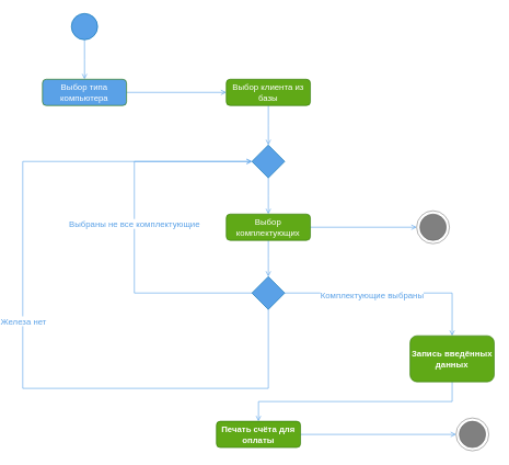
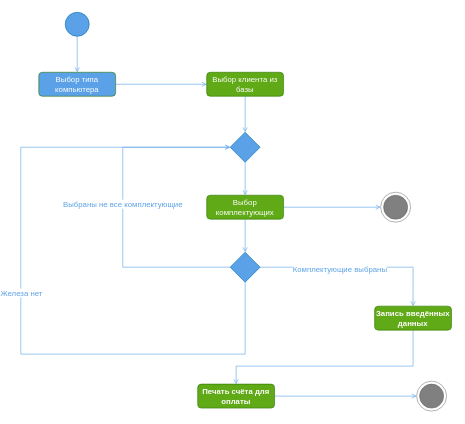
  <mxCell id="0" />
  <mxCell id="1" parent="0" />
  <mxCell id="2" style="edgeStyle=orthogonalEdgeStyle;shape=connector;rounded=0;orthogonalLoop=1;jettySize=auto;html=1;strokeColor=#5AA1E7;align=center;verticalAlign=middle;fontFamily=Helvetica;fontSize=13;fontColor=#ffffff;labelBackgroundColor=default;resizable=1;endArrow=open;endFill=0;" edge="1" parent="1" source="3" target="5"><mxGeometry relative="1" as="geometry" /></mxCell>
  <mxCell id="3" value="" style="ellipse;whiteSpace=wrap;html=1;aspect=fixed;fillColor=#5AA1E7;fontColor=#ffffff;strokeColor=#006EAF;fontSize=13;" vertex="1" parent="1"><mxGeometry x="94.06" y="20" width="40" height="40" as="geometry" /></mxCell>
  <mxCell id="4" style="edgeStyle=orthogonalEdgeStyle;shape=connector;rounded=0;orthogonalLoop=1;jettySize=auto;html=1;strokeColor=#5AA1E7;align=center;verticalAlign=middle;fontFamily=Helvetica;fontSize=13;fontColor=#ffffff;labelBackgroundColor=default;resizable=1;endArrow=open;endFill=0;" edge="1" parent="1" source="5" target="7"><mxGeometry relative="1" as="geometry" /></mxCell>
  <mxCell id="5" value="Выбор типа компьютера" style="rounded=1;whiteSpace=wrap;html=1;fillColor=#5aa1e7;fontColor=#ffffff;strokeColor=#2D7600;fontSize=13;" vertex="1" parent="1"><mxGeometry x="50" y="120" width="128.12" height="40" as="geometry" /></mxCell>
  <mxCell id="6" style="edgeStyle=orthogonalEdgeStyle;shape=connector;rounded=0;orthogonalLoop=1;jettySize=auto;html=1;strokeColor=#5AA1E7;align=center;verticalAlign=middle;fontFamily=Helvetica;fontSize=13;fontColor=#ffffff;labelBackgroundColor=default;resizable=1;endArrow=open;endFill=0;" edge="1" parent="1" source="7" target="9"><mxGeometry relative="1" as="geometry" /></mxCell>
  <mxCell id="7" value="Выбор клиента из базы" style="rounded=1;whiteSpace=wrap;html=1;fillColor=#60a917;fontColor=#ffffff;strokeColor=#2D7600;fontSize=13;" vertex="1" parent="1"><mxGeometry x="330" y="120" width="128.12" height="40" as="geometry" /></mxCell>
  <mxCell id="8" style="edgeStyle=orthogonalEdgeStyle;shape=connector;rounded=0;orthogonalLoop=1;jettySize=auto;html=1;strokeColor=#5AA1E7;align=center;verticalAlign=middle;fontFamily=Helvetica;fontSize=13;fontColor=#ffffff;labelBackgroundColor=default;resizable=1;endArrow=open;endFill=0;" edge="1" parent="1" source="9" target="12"><mxGeometry relative="1" as="geometry" /></mxCell>
  <mxCell id="9" value="" style="rhombus;whiteSpace=wrap;html=1;fontFamily=Helvetica;fontSize=13;fontColor=#ffffff;labelBackgroundColor=default;fillColor=#5AA1E7;strokeColor=#006EAF;" vertex="1" parent="1"><mxGeometry x="369.06" y="220" width="50" height="50" as="geometry" /></mxCell>
  <mxCell id="10" style="edgeStyle=orthogonalEdgeStyle;shape=connector;rounded=0;orthogonalLoop=1;jettySize=auto;html=1;entryX=0;entryY=0.5;entryDx=0;entryDy=0;strokeColor=#5AA1E7;align=center;verticalAlign=middle;fontFamily=Helvetica;fontSize=13;fontColor=#ffffff;labelBackgroundColor=default;resizable=1;endArrow=open;endFill=0;" edge="1" parent="1" source="12" target="14"><mxGeometry relative="1" as="geometry" /></mxCell>
  <mxCell id="11" style="edgeStyle=orthogonalEdgeStyle;shape=connector;rounded=0;orthogonalLoop=1;jettySize=auto;html=1;strokeColor=#5AA1E7;align=center;verticalAlign=middle;fontFamily=Helvetica;fontSize=13;fontColor=#ffffff;labelBackgroundColor=default;resizable=1;endArrow=open;endFill=0;" edge="1" parent="1" source="12" target="22"><mxGeometry relative="1" as="geometry" /></mxCell>
  <mxCell id="12" value="Выбор комплектующих" style="rounded=1;whiteSpace=wrap;html=1;fillColor=#60a917;fontColor=#ffffff;strokeColor=#2D7600;fontSize=13;" vertex="1" parent="1"><mxGeometry x="330" y="325" width="128.12" height="40" as="geometry" /></mxCell>
  <mxCell id="13" value="" style="group" vertex="1" connectable="0" parent="1"><mxGeometry x="620" y="320" width="50" height="50" as="geometry" /></mxCell>
  <mxCell id="14" value="" style="ellipse;whiteSpace=wrap;html=1;aspect=fixed;rounded=1;strokeColor=#808080;align=center;verticalAlign=middle;fontFamily=Helvetica;fontSize=13;fontColor=#ffffff;fillColor=none;" vertex="1" parent="13"><mxGeometry width="50" height="50" as="geometry" /></mxCell>
  <mxCell id="15" value="" style="ellipse;whiteSpace=wrap;html=1;aspect=fixed;rounded=1;strokeColor=#666666;align=center;verticalAlign=middle;fontFamily=Helvetica;fontSize=13;fillColor=#808080;fontColor=#333333;" vertex="1" parent="13"><mxGeometry x="5" y="5" width="40" height="40" as="geometry" /></mxCell>
  <mxCell id="16" style="edgeStyle=orthogonalEdgeStyle;shape=connector;rounded=0;orthogonalLoop=1;jettySize=auto;html=1;entryX=0;entryY=0.5;entryDx=0;entryDy=0;strokeColor=#5AA1E7;align=center;verticalAlign=middle;fontFamily=Helvetica;fontSize=13;fontColor=#ffffff;labelBackgroundColor=default;resizable=1;endArrow=open;endFill=0;" edge="1" parent="1" source="22" target="9"><mxGeometry relative="1" as="geometry"><Array as="points"><mxPoint x="394" y="590" /><mxPoint x="20" y="590" /><mxPoint x="20" y="245" /></Array></mxGeometry></mxCell>
  <mxCell id="17" value="Железа нет" style="edgeLabel;html=1;align=center;verticalAlign=middle;resizable=0;points=[];fontFamily=Helvetica;fontSize=13;fontColor=#5AA1E7;labelBackgroundColor=default;" vertex="1" connectable="0" parent="16"><mxGeometry x="0.007" relative="1" as="geometry"><mxPoint y="1" as="offset" /></mxGeometry></mxCell>
  <mxCell id="18" style="edgeStyle=orthogonalEdgeStyle;shape=connector;rounded=0;orthogonalLoop=1;jettySize=auto;html=1;entryX=0;entryY=0.5;entryDx=0;entryDy=0;strokeColor=#5AA1E7;align=center;verticalAlign=middle;fontFamily=Helvetica;fontSize=13;fontColor=#ffffff;labelBackgroundColor=default;resizable=1;endArrow=open;endFill=0;" edge="1" parent="1" source="22" target="9"><mxGeometry relative="1" as="geometry"><Array as="points"><mxPoint x="190" y="445" /><mxPoint x="190" y="245" /></Array></mxGeometry></mxCell>
  <mxCell id="19" value="Выбраны не все комплектующие" style="edgeLabel;html=1;align=center;verticalAlign=middle;resizable=0;points=[];fontFamily=Helvetica;fontSize=13;fontColor=#5AA1E7;labelBackgroundColor=default;" vertex="1" connectable="0" parent="18"><mxGeometry x="0.018" y="1" relative="1" as="geometry"><mxPoint y="-1" as="offset" /></mxGeometry></mxCell>
  <mxCell id="20" style="edgeStyle=orthogonalEdgeStyle;shape=connector;rounded=0;orthogonalLoop=1;jettySize=auto;html=1;entryX=0.5;entryY=0;entryDx=0;entryDy=0;strokeColor=#5AA1E7;align=center;verticalAlign=middle;fontFamily=Helvetica;fontSize=13;fontColor=#ffffff;labelBackgroundColor=default;resizable=1;endArrow=open;endFill=0;" edge="1" parent="1" source="22" target="24"><mxGeometry relative="1" as="geometry" /></mxCell>
  <mxCell id="21" value="Комплектующие выбраны" style="edgeLabel;html=1;align=center;verticalAlign=middle;resizable=0;points=[];fontFamily=Helvetica;fontSize=13;fontColor=#5AA1E7;labelBackgroundColor=default;" vertex="1" connectable="0" parent="20"><mxGeometry x="-0.18" y="-3" relative="1" as="geometry"><mxPoint x="1" as="offset" /></mxGeometry></mxCell>
  <mxCell id="22" value="" style="rhombus;whiteSpace=wrap;html=1;fontFamily=Helvetica;fontSize=13;fontColor=#ffffff;labelBackgroundColor=default;fillColor=#5AA1E7;strokeColor=#006EAF;" vertex="1" parent="1"><mxGeometry x="369.06" y="420" width="50" height="50" as="geometry" /></mxCell>
  <mxCell id="23" style="edgeStyle=orthogonalEdgeStyle;shape=connector;rounded=0;orthogonalLoop=1;jettySize=auto;html=1;entryX=0.5;entryY=0;entryDx=0;entryDy=0;strokeColor=#5AA1E7;align=center;verticalAlign=middle;fontFamily=Helvetica;fontSize=13;fontColor=#ffffff;labelBackgroundColor=default;resizable=1;endArrow=open;endFill=0;" edge="1" parent="1" source="24" target="26"><mxGeometry relative="1" as="geometry"><Array as="points"><mxPoint x="674" y="610" /><mxPoint x="379" y="610" /></Array></mxGeometry></mxCell>
- <mxCell id="24" value="Запись введённых данных" style="rounded=1;whiteSpace=wrap;html=1;fillColor=#60a917;fontColor=#ffffff;strokeColor=#2D7600;fontSize=13;fontStyle=1" vertex="1" parent="1"><mxGeometry x="610" y="510" width="128.12" height="70" as="geometry" /></mxCell>
+ <mxCell id="24" value="Запись введённых данных" style="rounded=1;whiteSpace=wrap;html=1;fillColor=#60a917;fontColor=#ffffff;strokeColor=#2D7600;fontSize=13;fontStyle=1" vertex="1" parent="1"><mxGeometry x="610" y="510" width="128.12" height="40" as="geometry" /></mxCell>
  <mxCell id="25" style="edgeStyle=orthogonalEdgeStyle;shape=connector;rounded=0;orthogonalLoop=1;jettySize=auto;html=1;entryX=0;entryY=0.5;entryDx=0;entryDy=0;strokeColor=#5AA1E7;align=center;verticalAlign=middle;fontFamily=Helvetica;fontSize=13;fontColor=#ffffff;labelBackgroundColor=default;resizable=1;endArrow=open;endFill=0;" edge="1" parent="1" source="26" target="28"><mxGeometry relative="1" as="geometry" /></mxCell>
  <mxCell id="26" value="&lt;b&gt;Печать счёта для оплаты&lt;/b&gt;" style="rounded=1;whiteSpace=wrap;html=1;fillColor=#60a917;fontColor=#ffffff;strokeColor=#2D7600;fontSize=13;" vertex="1" parent="1"><mxGeometry x="315" y="640" width="128.12" height="40" as="geometry" /></mxCell>
  <mxCell id="27" value="" style="group" vertex="1" connectable="0" parent="1"><mxGeometry x="680" y="635" width="50" height="50" as="geometry" /></mxCell>
  <mxCell id="28" value="" style="ellipse;whiteSpace=wrap;html=1;aspect=fixed;rounded=1;strokeColor=#808080;align=center;verticalAlign=middle;fontFamily=Helvetica;fontSize=13;fontColor=#ffffff;fillColor=none;" vertex="1" parent="27"><mxGeometry width="50" height="50" as="geometry" /></mxCell>
  <mxCell id="29" value="" style="ellipse;whiteSpace=wrap;html=1;aspect=fixed;rounded=1;strokeColor=#666666;align=center;verticalAlign=middle;fontFamily=Helvetica;fontSize=13;fillColor=#808080;fontColor=#333333;" vertex="1" parent="27"><mxGeometry x="5" y="5" width="40" height="40" as="geometry" /></mxCell>
